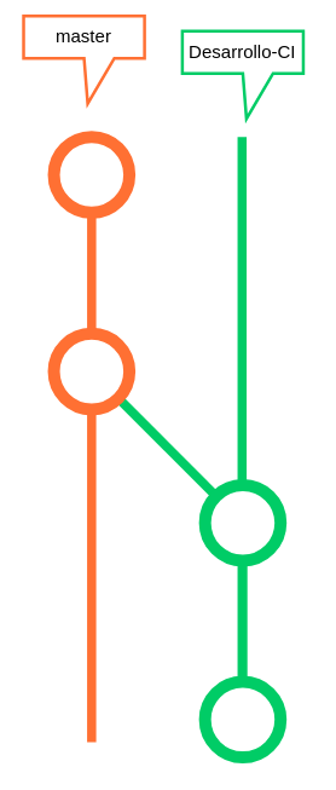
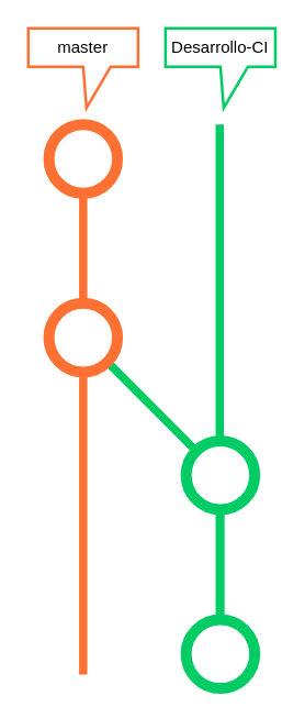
  <mxCell id="0" />
  <mxCell id="1" parent="0" />
  <mxCell id="2" value="" style="edgeStyle=orthogonalEdgeStyle;rounded=0;orthogonalLoop=1;jettySize=auto;html=1;endArrow=none;endFill=0;strokeColor=#FF7033;strokeWidth=6;" edge="1" parent="1" source="3" target="6"><mxGeometry relative="1" as="geometry" /></mxCell>
  <mxCell id="3" value="" style="ellipse;whiteSpace=wrap;html=1;strokeColor=#FF7033;strokeWidth=8;" vertex="1" parent="1"><mxGeometry x="35" y="90" width="50" height="50" as="geometry" /></mxCell>
  <mxCell id="4" value="" style="endArrow=none;html=1;strokeColor=#00CC66;strokeWidth=6;entryX=1;entryY=1;entryDx=0;entryDy=0;exitX=0;exitY=0;exitDx=0;exitDy=0;" edge="1" parent="1" source="9" target="6"><mxGeometry width="50" height="50" relative="1" as="geometry"><mxPoint x="135" y="320" as="sourcePoint" /><mxPoint x="60" y="270" as="targetPoint" /></mxGeometry></mxCell>
  <mxCell id="5" value="" style="edgeStyle=orthogonalEdgeStyle;rounded=0;orthogonalLoop=1;jettySize=auto;html=1;endArrow=none;endFill=0;strokeColor=#FF7033;strokeWidth=6;exitX=0.5;exitY=1;exitDx=0;exitDy=0;" edge="1" parent="1" source="6"><mxGeometry relative="1" as="geometry"><mxPoint x="70" y="150" as="sourcePoint" /><mxPoint x="60" y="490" as="targetPoint" /></mxGeometry></mxCell>
  <mxCell id="6" value="" style="ellipse;whiteSpace=wrap;html=1;strokeColor=#FF7033;strokeWidth=8;" vertex="1" parent="1"><mxGeometry x="35" y="220" width="50" height="50" as="geometry" /></mxCell>
  <mxCell id="7" value="" style="endArrow=none;html=1;strokeColor=#00CC66;strokeWidth=6;" edge="1" parent="1"><mxGeometry width="50" height="50" relative="1" as="geometry"><mxPoint x="159.5" y="490" as="sourcePoint" /><mxPoint x="159.5" y="90" as="targetPoint" /></mxGeometry></mxCell>
  <mxCell id="8" value="" style="edgeStyle=orthogonalEdgeStyle;rounded=0;orthogonalLoop=1;jettySize=auto;html=1;endArrow=none;endFill=0;strokeColor=#00CC66;strokeWidth=6;" edge="1" parent="1" source="9" target="10"><mxGeometry relative="1" as="geometry" /></mxCell>
  <mxCell id="9" value="" style="ellipse;whiteSpace=wrap;html=1;strokeColor=#00CC66;strokeWidth=8;" vertex="1" parent="1"><mxGeometry x="135" y="320" width="50" height="50" as="geometry" /></mxCell>
  <mxCell id="10" value="" style="ellipse;whiteSpace=wrap;html=1;strokeColor=#00CC66;strokeWidth=8;" vertex="1" parent="1"><mxGeometry x="135" y="450" width="50" height="50" as="geometry" /></mxCell>
  <mxCell id="11" value="Desarrollo-CI" style="shape=callout;whiteSpace=wrap;html=1;perimeter=calloutPerimeter;strokeColor=#00CC66;strokeWidth=2;position2=0.53;" vertex="1" parent="1"><mxGeometry x="120" y="20" width="80" height="58" as="geometry" /></mxCell>
- <mxCell id="12" value="master" style="shape=callout;whiteSpace=wrap;html=1;perimeter=calloutPerimeter;strokeColor=#FF7033;strokeWidth=2;position2=0.53;" vertex="1" parent="1"><mxGeometry x="15" y="10" width="80" height="58" as="geometry" /></mxCell>
+ <mxCell id="12" value="master" style="shape=callout;whiteSpace=wrap;html=1;perimeter=calloutPerimeter;strokeColor=#FF7033;strokeWidth=2;position2=0.53;" vertex="1" parent="1"><mxGeometry x="20" y="20" width="80" height="58" as="geometry" /></mxCell>
